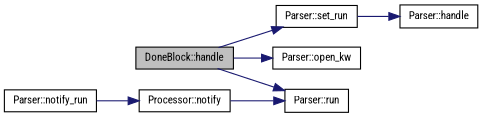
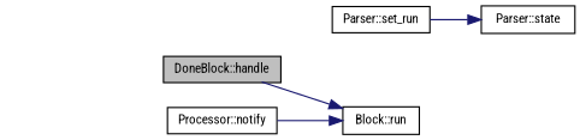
  digraph {
    fontname="Roboto Condensed"
    rankdir=LR
    node [color=black fillcolor=white fontname="Roboto Condensed" fontsize=10 shape=record style=filled]
    edge [color=midnightblue fontname="Roboto Condensed" fontsize=10 labelfontname=Helvetica labelfontsize=10 style=solid]
    n1 [fillcolor=grey75 fontcolor=black height=0.2 label="DoneBlock::handle" width=0.4]
    n2 [height=0.2 label="Parser::set_run" width=0.4]
-   n3 [height=0.2 label="Parser::open_kw" width=0.4]
-   n4 [height=0.2 label="Parser::run" width=0.4]
-   n5 [height=0.2 label="Parser::notify_run" width=0.4]
+   n4 [height=0.2 label="Block::run" width=0.4]
    n6 [height=0.2 label="Processor::notify" width=0.4]
-   n7 [height=0.2 label="Parser::handle" width=0.4]
-   n1 -> n2
-   n1 -> n3
+   n7 [height=0.2 label="Parser::state" width=0.4]
    n1 -> n4
    n2 -> n7
-   n5 -> n6
    n6 -> n4
  }
